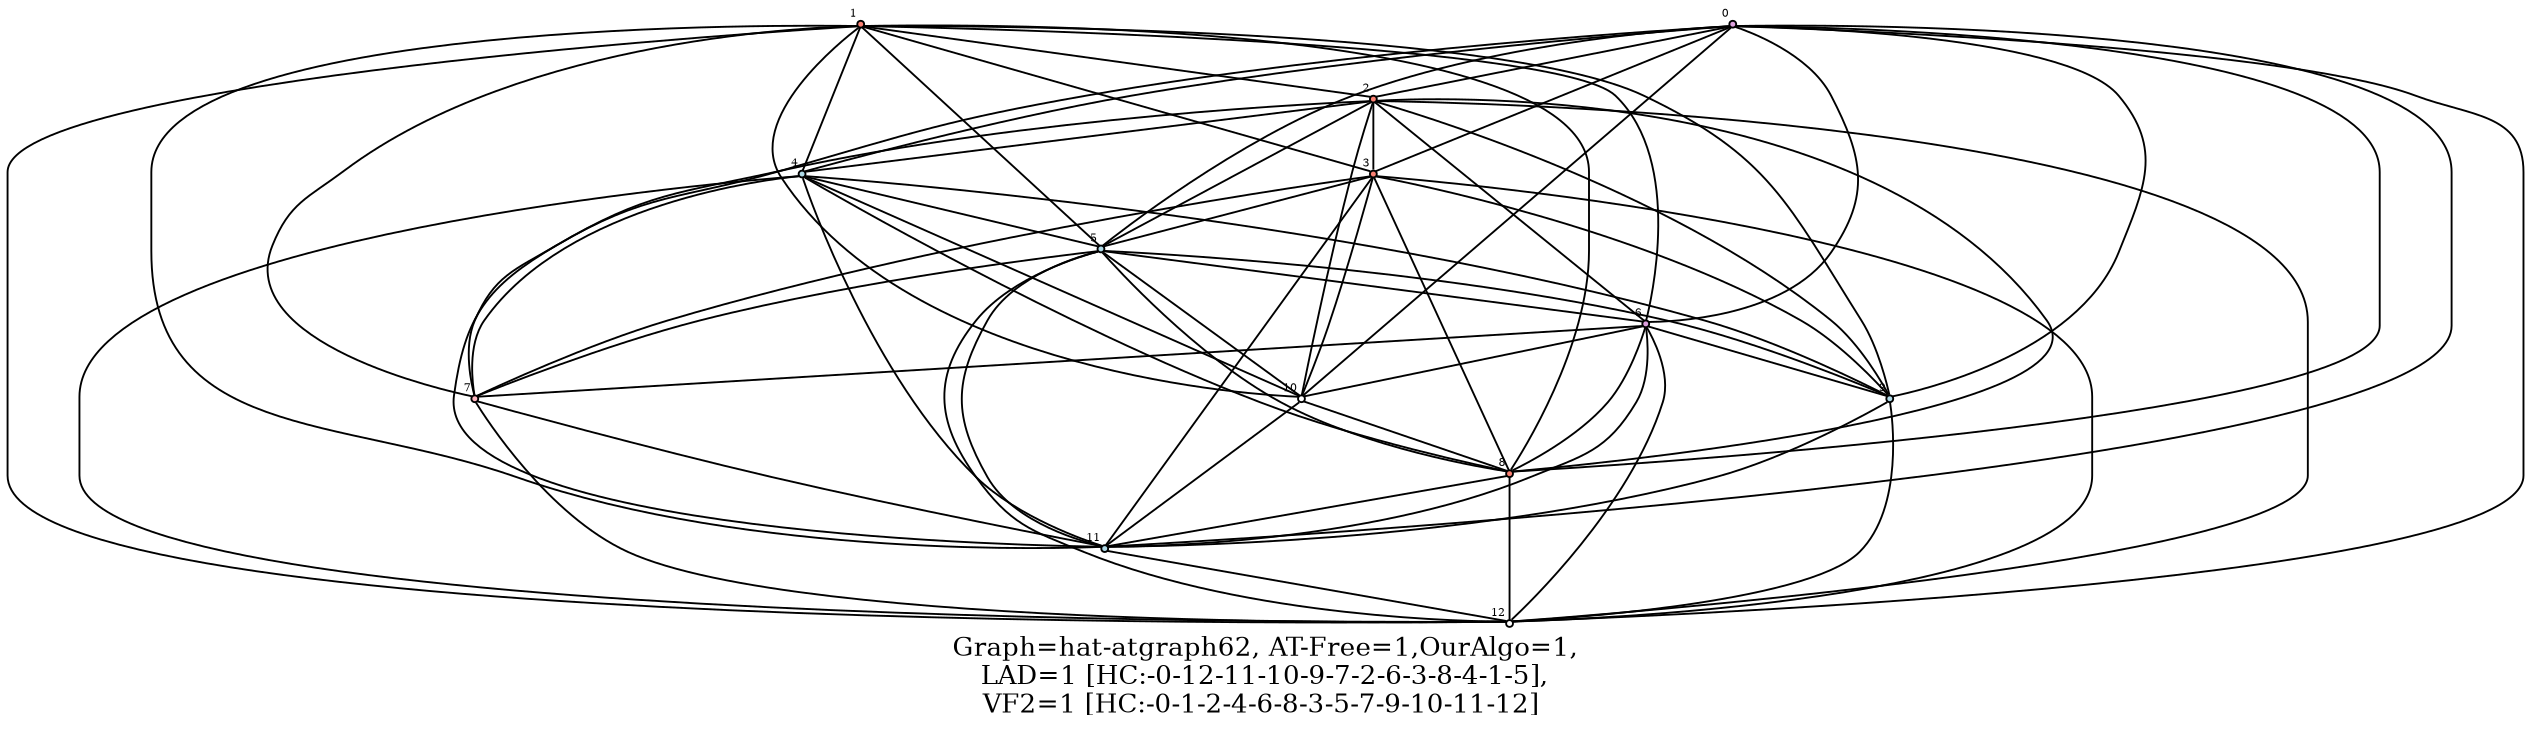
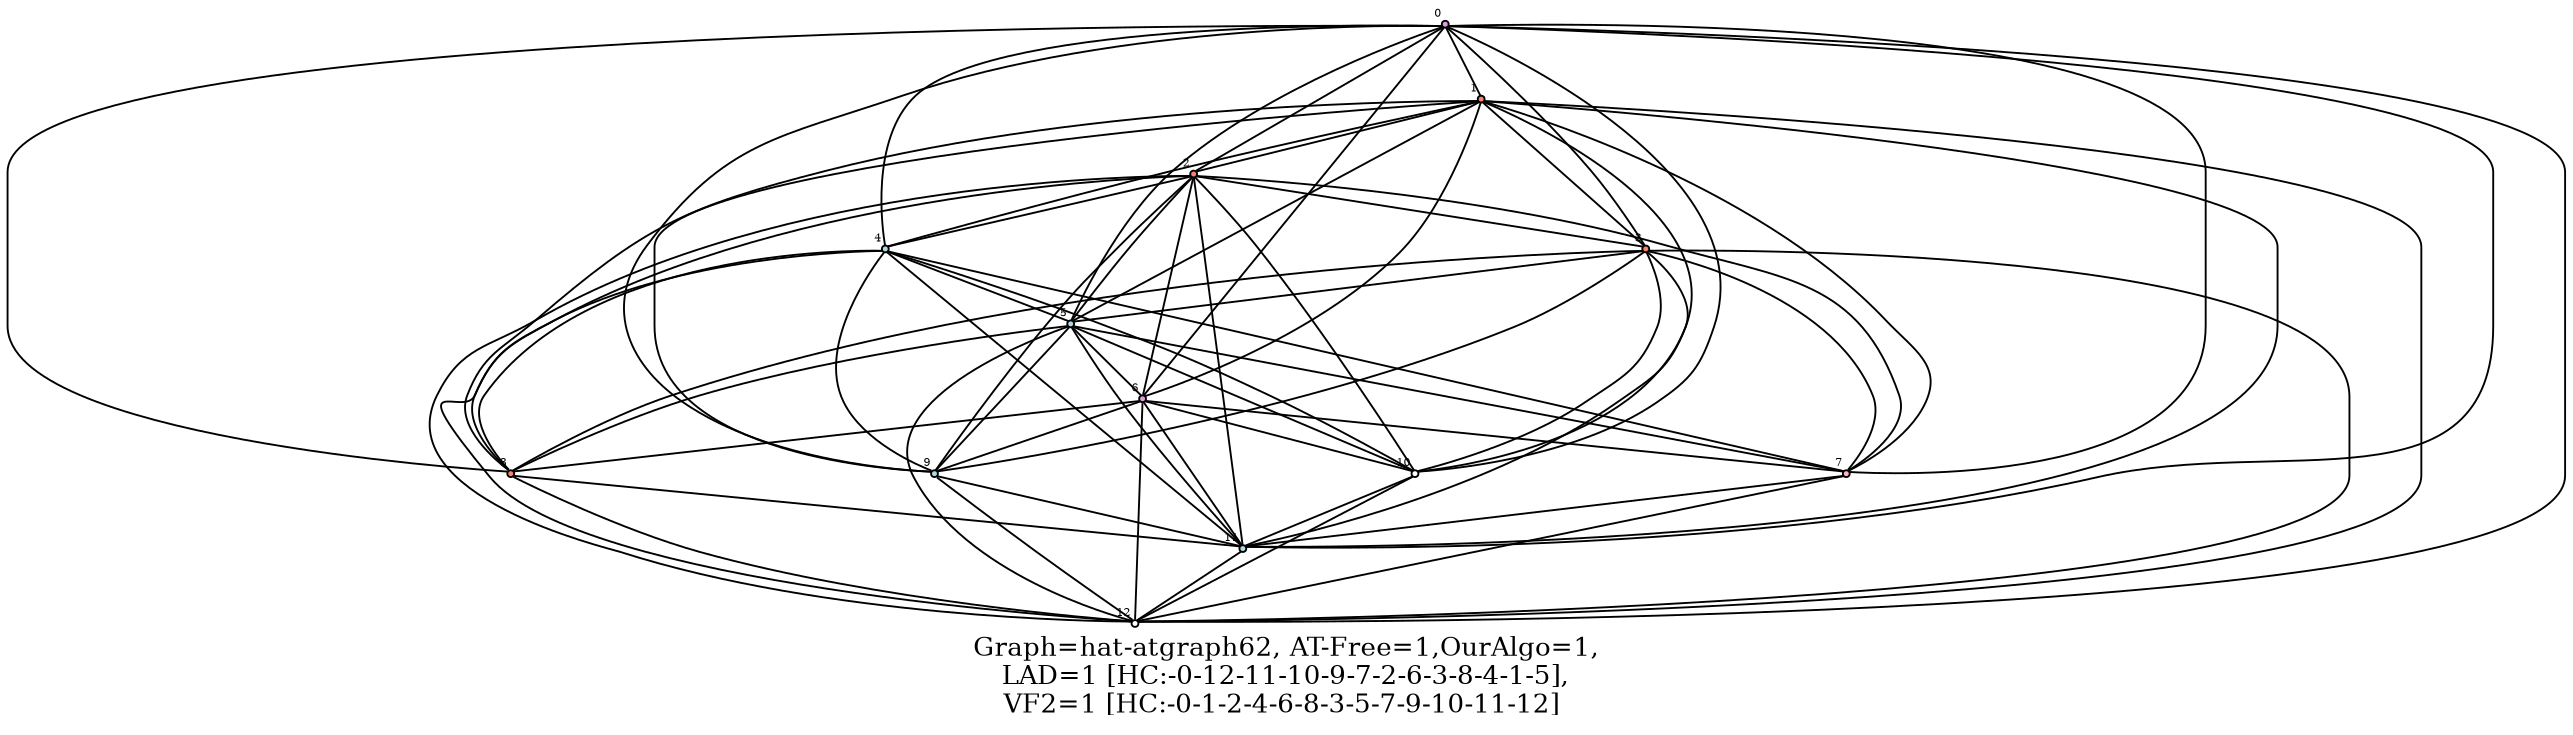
  graph {
    label="Graph=hat-atgraph62, AT-Free=1,OurAlgo=1,\nLAD=1 [HC:-0-12-11-10-9-7-2-6-3-8-4-1-5],\nVF2=1 [HC:-0-1-2-4-6-8-3-5-7-9-10-11-12] "
    labelloc=bottom
    node [fontsize=6 shape=point style=filled fillcolor=lightblue]
    0 [xlabel=12 fillcolor=white]
    1 [xlabel=11]
    2 [xlabel=10 fillcolor=white]
    3 [xlabel=9]
    4 [xlabel=8 fillcolor=salmon]
    5 [xlabel=7 fillcolor=lightpink]
    6 [xlabel=6 fillcolor=plum]
    7 [xlabel=5]
    8 [xlabel=4]
    9 [xlabel=3 fillcolor=salmon]
    10 [xlabel=2 fillcolor=salmon]
    11 [xlabel=1 fillcolor=salmon]
    12 [xlabel=0 fillcolor=plum]
    1 -- 0
-   2 -- 4
+   2 -- 0
    2 -- 1
    3 -- 0
    3 -- 1
    4 -- 0
    4 -- 1
    5 -- 0
    5 -- 1
    6 -- 0
    6 -- 1
    6 -- 2
    6 -- 3
    6 -- 4
    6 -- 5
    7 -- 0
    7 -- 1
    7 -- 2
    7 -- 3
    7 -- 4
    7 -- 5
    7 -- 6
    8 -- 0
    8 -- 1
    8 -- 2
    8 -- 3
    8 -- 4
    8 -- 5
    8 -- 7
    9 -- 0
    9 -- 1
    9 -- 2
    9 -- 3
    9 -- 4
    9 -- 5
    9 -- 7
    10 -- 0
    10 -- 1
    10 -- 2
    10 -- 3
    10 -- 4
+   10 -- 5
    10 -- 6
    10 -- 7
    10 -- 8
    10 -- 9
    11 -- 0
    11 -- 1
    11 -- 2
    11 -- 3
    11 -- 4
    11 -- 5
    11 -- 6
    11 -- 7
    11 -- 8
    11 -- 9
    11 -- 10
    12 -- 0
    12 -- 1
    12 -- 2
    12 -- 3
    12 -- 4
    12 -- 5
    12 -- 6
    12 -- 7
    12 -- 8
    12 -- 9
    12 -- 10
+   12 -- 11
  }
